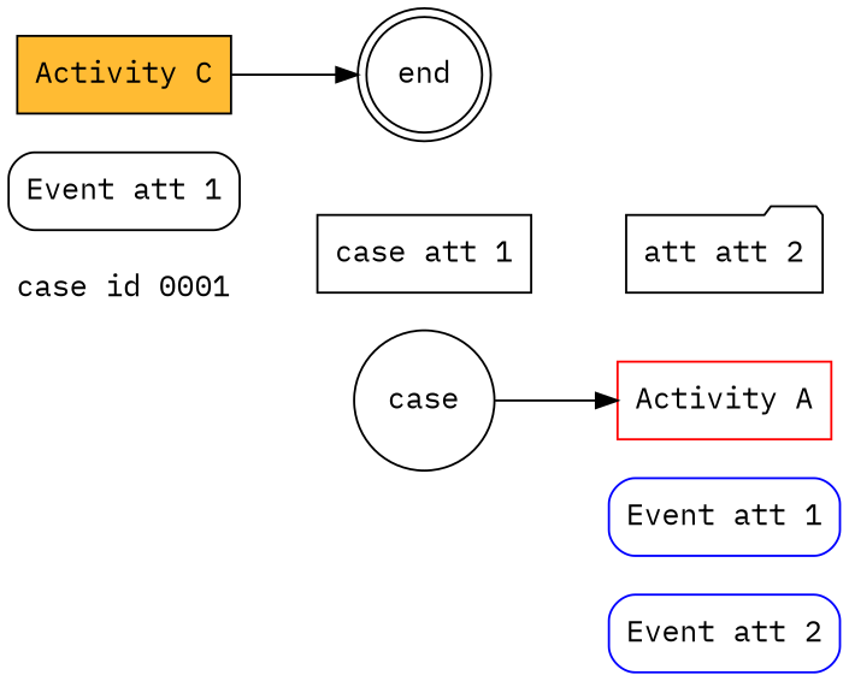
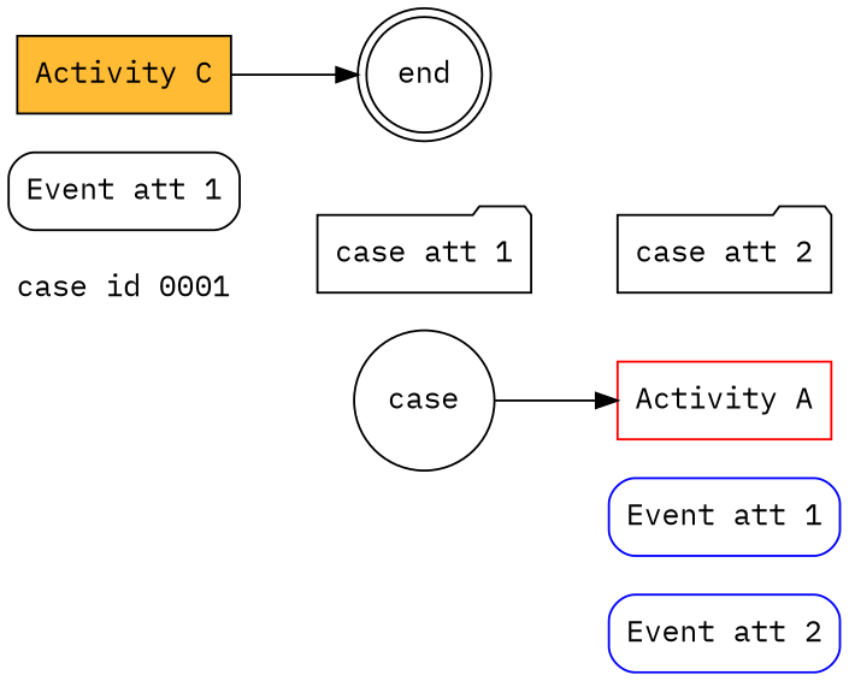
  digraph {
    fontname="IBM Plex Mono"
    rankdir=LR
    node [fontname="IBM Plex Mono" shape=box]
    edge [fontname="IBM Plex Mono" style=invis]
    n1 [group=a height=0 label="case id 0001" margin=0 shape=plaintext width=0]
    01 [height=0 margin=0 style=invis width=0]
-   n3 [label="case att 1"]
-   n4 [label="att att 2" shape=folder]
+   n3 [label="case att 1" shape=folder]
+   n4 [label="case att 2" shape=folder]
    n5 [color=red label="Activity A"]
    n6 [color=blue label="Event att 1" style=rounded]
    n7 [color=blue label="Event att 2" style=rounded]
    n8 [fillcolor="#ffbb33" label="Activity C" style=filled]
    n9 [label="Event att 1" style=rounded]
    n10 [label=case shape=circle]
    end [shape=doublecircle]
    subgraph sub_1 {
      rank=same
      n1
      01
    }
    subgraph sub_2 {
      n3
      n4
    }
    subgraph sub_3 {
      n10
      end
      subgraph sub_4 {
        rank=same
        n5
        n6
        n7
      }
      subgraph sub_5 {
        rank=same
        n8
        n9
      }
    }
    n1 -> 01 [fontsize=8]
    n1 -> n3
    01 -> n10
    n3 -> n4 [minlen=1]
    n5 -> n6 [constraint=fale]
    n6 -> n7 [constraint=fale]
    n8 -> n9 [constraint=fale]
    n8 -> end [style=""]
    n10 -> n5 [style=""]
  }
